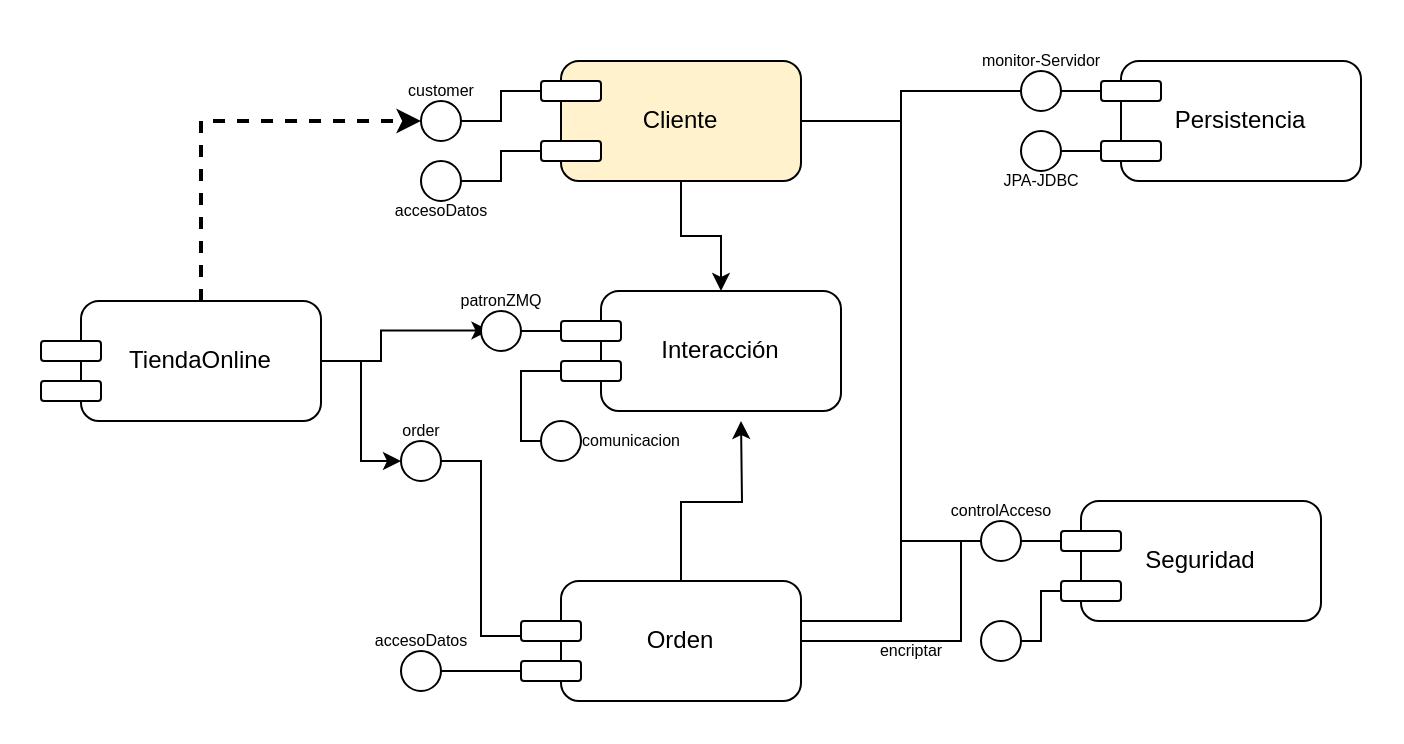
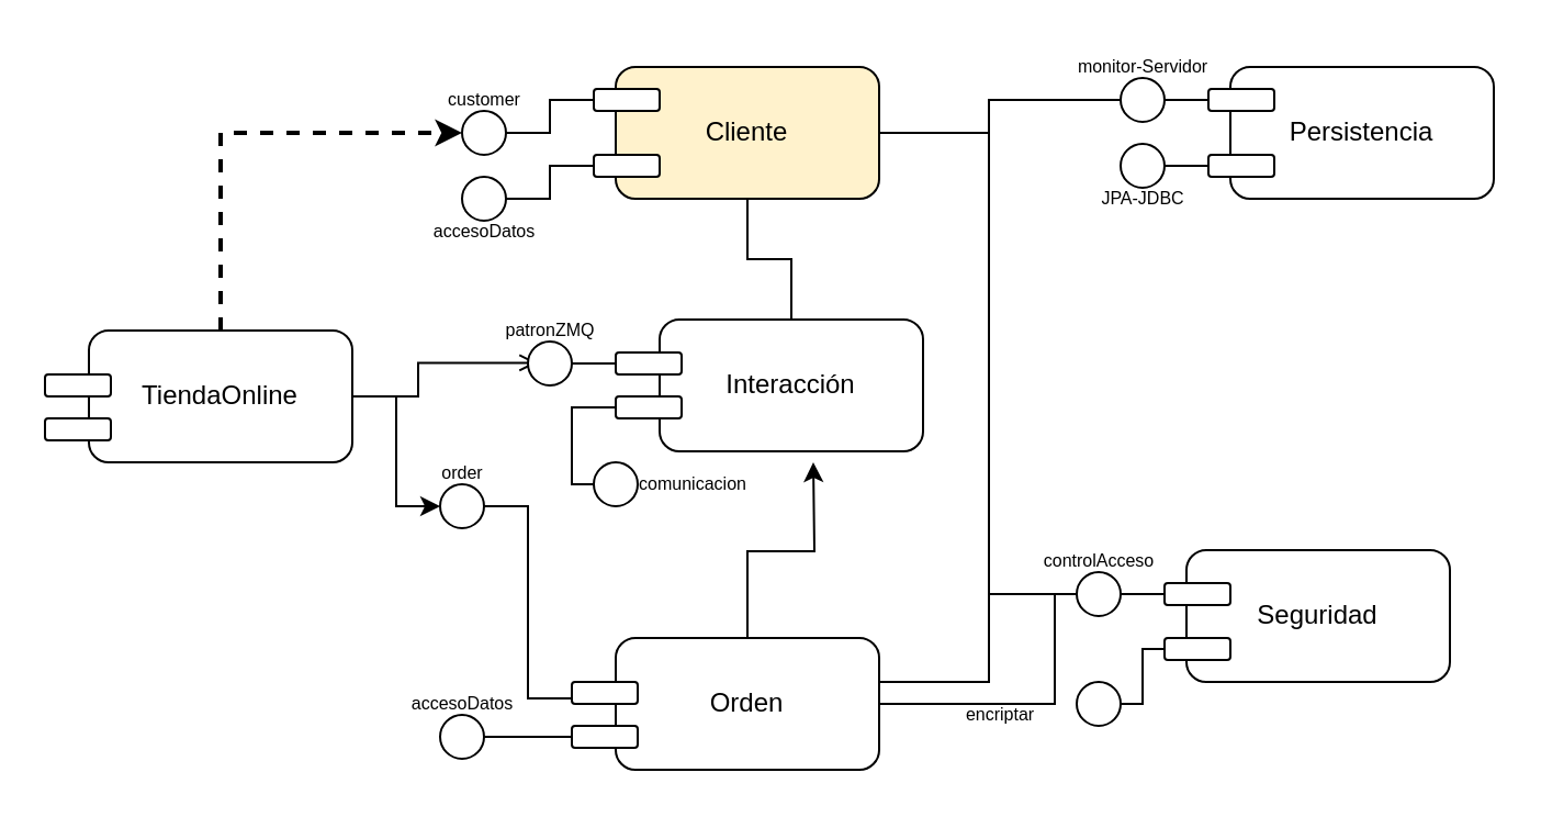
  <mxCell id="0" />
  <mxCell id="1" parent="0" />
  <mxCell id="2" style="edgeStyle=orthogonalEdgeStyle;rounded=0;orthogonalLoop=1;jettySize=auto;html=1;dashed=1;strokeWidth=2;" edge="1" parent="1" source="5"><mxGeometry relative="1" as="geometry"><mxPoint x="210" y="60" as="targetPoint" /><Array as="points"><mxPoint x="100" y="60" /></Array></mxGeometry></mxCell>
  <mxCell id="3" style="edgeStyle=orthogonalEdgeStyle;rounded=0;orthogonalLoop=1;jettySize=auto;html=1;entryX=0;entryY=0.5;entryDx=0;entryDy=0;strokeWidth=1;endArrow=classic;endFill=1;" edge="1" parent="1" source="5" target="34"><mxGeometry relative="1" as="geometry" /></mxCell>
- <mxCell id="4" style="edgeStyle=orthogonalEdgeStyle;rounded=0;orthogonalLoop=1;jettySize=auto;html=1;entryX=0.404;entryY=1.236;entryDx=0;entryDy=0;entryPerimeter=0;strokeWidth=1;fontSize=8;endArrow=classic;endFill=1;" edge="1" parent="1" source="5" target="55"><mxGeometry relative="1" as="geometry" /></mxCell>
+ <mxCell id="4" style="edgeStyle=orthogonalEdgeStyle;rounded=0;orthogonalLoop=1;jettySize=auto;html=1;entryX=0.404;entryY=1.236;entryDx=0;entryDy=0;entryPerimeter=0;strokeWidth=1;fontSize=8;endArrow=open;endFill=1;" edge="1" parent="1" source="5" target="55"><mxGeometry relative="1" as="geometry" /></mxCell>
  <mxCell id="5" value="TiendaOnline" style="rounded=1;whiteSpace=wrap;html=1;" vertex="1" parent="1"><mxGeometry x="40" y="150" width="120" height="60" as="geometry" /></mxCell>
  <mxCell id="6" style="edgeStyle=orthogonalEdgeStyle;rounded=0;orthogonalLoop=1;jettySize=auto;html=1;strokeWidth=1;fontSize=8;endArrow=none;endFill=0;entryX=0;entryY=0.5;entryDx=0;entryDy=0;" edge="1" parent="1" source="8" target="44"><mxGeometry relative="1" as="geometry"><mxPoint x="500" y="270" as="targetPoint" /><Array as="points"><mxPoint x="450" y="60" /><mxPoint x="450" y="270" /></Array></mxGeometry></mxCell>
- <mxCell id="7" style="edgeStyle=orthogonalEdgeStyle;rounded=0;orthogonalLoop=1;jettySize=auto;html=1;strokeWidth=1;fontSize=8;endArrow=classic;endFill=1;" edge="1" parent="1" source="8" target="14"><mxGeometry relative="1" as="geometry" /></mxCell>
+ <mxCell id="7" style="edgeStyle=orthogonalEdgeStyle;rounded=0;orthogonalLoop=1;jettySize=auto;html=1;strokeWidth=1;fontSize=8;endArrow=none;endFill=1;" edge="1" parent="1" source="8" target="14"><mxGeometry relative="1" as="geometry" /></mxCell>
  <mxCell id="8" value="Cliente" style="rounded=1;whiteSpace=wrap;html=1;fillColor=#fff2cc;" vertex="1" parent="1"><mxGeometry x="280" y="30" width="120" height="60" as="geometry" /></mxCell>
  <mxCell id="9" style="edgeStyle=orthogonalEdgeStyle;rounded=0;orthogonalLoop=1;jettySize=auto;html=1;strokeWidth=1;fontSize=8;endArrow=none;endFill=0;entryX=0;entryY=0.5;entryDx=0;entryDy=0;" edge="1" parent="1" source="11" target="44"><mxGeometry relative="1" as="geometry"><mxPoint x="490" y="250" as="targetPoint" /><Array as="points"><mxPoint x="480" y="320" /><mxPoint x="480" y="270" /></Array></mxGeometry></mxCell>
  <mxCell id="10" style="edgeStyle=orthogonalEdgeStyle;rounded=0;orthogonalLoop=1;jettySize=auto;html=1;strokeWidth=1;fontSize=8;endArrow=classic;endFill=1;" edge="1" parent="1" source="11"><mxGeometry relative="1" as="geometry"><mxPoint x="370" y="210" as="targetPoint" /></mxGeometry></mxCell>
  <mxCell id="11" value="Orden" style="rounded=1;whiteSpace=wrap;html=1;" vertex="1" parent="1"><mxGeometry x="280" y="290" width="120" height="60" as="geometry" /></mxCell>
  <mxCell id="12" value="Seguridad" style="rounded=1;whiteSpace=wrap;html=1;" vertex="1" parent="1"><mxGeometry x="540" y="250" width="120" height="60" as="geometry" /></mxCell>
  <mxCell id="13" value="Persistencia" style="rounded=1;whiteSpace=wrap;html=1;" vertex="1" parent="1"><mxGeometry x="560" y="30" width="120" height="60" as="geometry" /></mxCell>
  <mxCell id="14" value="Interacción" style="rounded=1;whiteSpace=wrap;html=1;" vertex="1" parent="1"><mxGeometry x="300" y="145" width="120" height="60" as="geometry" /></mxCell>
  <mxCell id="15" value="" style="rounded=1;whiteSpace=wrap;html=1;" vertex="1" parent="1"><mxGeometry x="20" y="170" width="30" height="10" as="geometry" /></mxCell>
  <mxCell id="16" value="" style="rounded=1;whiteSpace=wrap;html=1;" vertex="1" parent="1"><mxGeometry x="20" y="190" width="30" height="10" as="geometry" /></mxCell>
  <mxCell id="17" value="" style="rounded=1;whiteSpace=wrap;html=1;" vertex="1" parent="1"><mxGeometry x="270" y="40" width="30" height="10" as="geometry" /></mxCell>
  <mxCell id="18" value="" style="rounded=1;whiteSpace=wrap;html=1;" vertex="1" parent="1"><mxGeometry x="270" y="70" width="30" height="10" as="geometry" /></mxCell>
  <mxCell id="19" value="" style="rounded=1;whiteSpace=wrap;html=1;" vertex="1" parent="1"><mxGeometry x="260" y="310" width="30" height="10" as="geometry" /></mxCell>
  <mxCell id="20" value="" style="rounded=1;whiteSpace=wrap;html=1;" vertex="1" parent="1"><mxGeometry x="260" y="330" width="30" height="10" as="geometry" /></mxCell>
  <mxCell id="21" value="" style="rounded=1;whiteSpace=wrap;html=1;" vertex="1" parent="1"><mxGeometry x="530" y="265" width="30" height="10" as="geometry" /></mxCell>
  <mxCell id="22" value="" style="rounded=1;whiteSpace=wrap;html=1;" vertex="1" parent="1"><mxGeometry x="530" y="290" width="30" height="10" as="geometry" /></mxCell>
  <mxCell id="23" style="edgeStyle=orthogonalEdgeStyle;rounded=0;orthogonalLoop=1;jettySize=auto;html=1;entryX=1;entryY=0.5;entryDx=0;entryDy=0;strokeWidth=1;fontSize=8;endArrow=none;endFill=0;" edge="1" parent="1" source="24" target="42"><mxGeometry relative="1" as="geometry" /></mxCell>
  <mxCell id="24" value="" style="rounded=1;whiteSpace=wrap;html=1;" vertex="1" parent="1"><mxGeometry x="550" y="40" width="30" height="10" as="geometry" /></mxCell>
  <mxCell id="25" style="edgeStyle=orthogonalEdgeStyle;rounded=0;orthogonalLoop=1;jettySize=auto;html=1;entryX=1;entryY=0.5;entryDx=0;entryDy=0;strokeWidth=1;fontSize=8;endArrow=none;endFill=0;" edge="1" parent="1" source="26" target="39"><mxGeometry relative="1" as="geometry" /></mxCell>
  <mxCell id="26" value="" style="rounded=1;whiteSpace=wrap;html=1;" vertex="1" parent="1"><mxGeometry x="550" y="70" width="30" height="10" as="geometry" /></mxCell>
  <mxCell id="27" style="edgeStyle=orthogonalEdgeStyle;rounded=0;orthogonalLoop=1;jettySize=auto;html=1;entryX=0;entryY=0.5;entryDx=0;entryDy=0;strokeWidth=1;endArrow=none;endFill=0;" edge="1" parent="1" source="28" target="17"><mxGeometry relative="1" as="geometry" /></mxCell>
  <mxCell id="28" value="" style="ellipse;whiteSpace=wrap;html=1;aspect=fixed;" vertex="1" parent="1"><mxGeometry x="210" y="50" width="20" height="20" as="geometry" /></mxCell>
  <mxCell id="29" style="edgeStyle=orthogonalEdgeStyle;rounded=0;orthogonalLoop=1;jettySize=auto;html=1;strokeWidth=1;endArrow=none;endFill=0;entryX=0;entryY=0.5;entryDx=0;entryDy=0;exitX=1;exitY=0.5;exitDx=0;exitDy=0;" edge="1" parent="1" source="30" target="18"><mxGeometry relative="1" as="geometry"><mxPoint x="220" y="110" as="sourcePoint" /><mxPoint x="270" y="100" as="targetPoint" /></mxGeometry></mxCell>
  <mxCell id="30" value="" style="ellipse;whiteSpace=wrap;html=1;aspect=fixed;" vertex="1" parent="1"><mxGeometry x="210" y="80" width="20" height="20" as="geometry" /></mxCell>
  <mxCell id="31" value="accesoDatos" style="text;html=1;align=center;verticalAlign=middle;resizable=0;points=[];autosize=1;strokeColor=none;fillColor=none;fontSize=8;" vertex="1" parent="1"><mxGeometry x="185" y="95" width="70" height="20" as="geometry" /></mxCell>
  <mxCell id="32" value="customer" style="text;html=1;align=center;verticalAlign=middle;resizable=0;points=[];autosize=1;strokeColor=none;fillColor=none;fontSize=8;" vertex="1" parent="1"><mxGeometry x="190" y="35" width="60" height="20" as="geometry" /></mxCell>
  <mxCell id="33" style="edgeStyle=orthogonalEdgeStyle;rounded=0;orthogonalLoop=1;jettySize=auto;html=1;entryX=0;entryY=0.75;entryDx=0;entryDy=0;strokeWidth=1;fontSize=8;endArrow=none;endFill=0;" edge="1" parent="1" source="34" target="19"><mxGeometry relative="1" as="geometry" /></mxCell>
  <mxCell id="34" value="" style="ellipse;whiteSpace=wrap;html=1;aspect=fixed;" vertex="1" parent="1"><mxGeometry x="200" y="220" width="20" height="20" as="geometry" /></mxCell>
  <mxCell id="35" value="order" style="text;html=1;align=center;verticalAlign=middle;resizable=0;points=[];autosize=1;strokeColor=none;fillColor=none;fontSize=8;" vertex="1" parent="1"><mxGeometry x="190" y="205" width="40" height="20" as="geometry" /></mxCell>
  <mxCell id="36" style="edgeStyle=orthogonalEdgeStyle;rounded=0;orthogonalLoop=1;jettySize=auto;html=1;entryX=0;entryY=0.5;entryDx=0;entryDy=0;strokeWidth=1;fontSize=8;endArrow=none;endFill=0;" edge="1" parent="1" source="37" target="20"><mxGeometry relative="1" as="geometry" /></mxCell>
  <mxCell id="37" value="" style="ellipse;whiteSpace=wrap;html=1;aspect=fixed;" vertex="1" parent="1"><mxGeometry x="200" y="325" width="20" height="20" as="geometry" /></mxCell>
  <mxCell id="38" value="accesoDatos" style="text;html=1;align=center;verticalAlign=middle;resizable=0;points=[];autosize=1;strokeColor=none;fillColor=none;fontSize=8;" vertex="1" parent="1"><mxGeometry x="175" y="310" width="70" height="20" as="geometry" /></mxCell>
  <mxCell id="39" value="" style="ellipse;whiteSpace=wrap;html=1;aspect=fixed;" vertex="1" parent="1"><mxGeometry x="510" y="65" width="20" height="20" as="geometry" /></mxCell>
  <mxCell id="40" style="edgeStyle=orthogonalEdgeStyle;rounded=0;orthogonalLoop=1;jettySize=auto;html=1;strokeWidth=1;fontSize=8;endArrow=none;endFill=0;" edge="1" parent="1" source="42" target="8"><mxGeometry relative="1" as="geometry"><Array as="points"><mxPoint x="450" y="45" /><mxPoint x="450" y="60" /></Array></mxGeometry></mxCell>
  <mxCell id="41" style="edgeStyle=orthogonalEdgeStyle;rounded=0;orthogonalLoop=1;jettySize=auto;html=1;entryX=0.999;entryY=0.334;entryDx=0;entryDy=0;entryPerimeter=0;strokeWidth=1;fontSize=8;endArrow=none;endFill=0;" edge="1" parent="1" source="42" target="11"><mxGeometry relative="1" as="geometry"><Array as="points"><mxPoint x="450" y="45" /><mxPoint x="450" y="310" /></Array></mxGeometry></mxCell>
  <mxCell id="42" value="" style="ellipse;whiteSpace=wrap;html=1;aspect=fixed;" vertex="1" parent="1"><mxGeometry x="510" y="35" width="20" height="20" as="geometry" /></mxCell>
  <mxCell id="43" style="edgeStyle=orthogonalEdgeStyle;rounded=0;orthogonalLoop=1;jettySize=auto;html=1;entryX=0;entryY=0.5;entryDx=0;entryDy=0;strokeWidth=1;fontSize=8;endArrow=none;endFill=0;" edge="1" parent="1" source="44" target="21"><mxGeometry relative="1" as="geometry" /></mxCell>
  <mxCell id="44" value="" style="ellipse;whiteSpace=wrap;html=1;aspect=fixed;" vertex="1" parent="1"><mxGeometry x="490" y="260" width="20" height="20" as="geometry" /></mxCell>
  <mxCell id="45" style="edgeStyle=orthogonalEdgeStyle;rounded=0;orthogonalLoop=1;jettySize=auto;html=1;entryX=0;entryY=0.5;entryDx=0;entryDy=0;strokeWidth=1;fontSize=8;endArrow=none;endFill=0;" edge="1" parent="1" source="46" target="22"><mxGeometry relative="1" as="geometry"><Array as="points"><mxPoint x="520" y="320" /><mxPoint x="520" y="295" /></Array></mxGeometry></mxCell>
  <mxCell id="46" value="" style="ellipse;whiteSpace=wrap;html=1;aspect=fixed;" vertex="1" parent="1"><mxGeometry x="490" y="310" width="20" height="20" as="geometry" /></mxCell>
  <mxCell id="47" value="encriptar" style="text;html=1;align=center;verticalAlign=middle;resizable=0;points=[];autosize=1;strokeColor=none;fillColor=none;fontSize=8;" vertex="1" parent="1"><mxGeometry x="430" y="315" width="50" height="20" as="geometry" /></mxCell>
  <mxCell id="48" value="controlAcceso" style="text;html=1;align=center;verticalAlign=middle;resizable=0;points=[];autosize=1;strokeColor=none;fillColor=none;fontSize=8;" vertex="1" parent="1"><mxGeometry x="465" y="245" width="70" height="20" as="geometry" /></mxCell>
  <mxCell id="49" value="" style="rounded=1;whiteSpace=wrap;html=1;" vertex="1" parent="1"><mxGeometry x="280" y="160" width="30" height="10" as="geometry" /></mxCell>
  <mxCell id="50" style="edgeStyle=orthogonalEdgeStyle;rounded=0;orthogonalLoop=1;jettySize=auto;html=1;entryX=0;entryY=0.5;entryDx=0;entryDy=0;strokeWidth=1;fontSize=8;endArrow=none;endFill=0;" edge="1" parent="1" source="51" target="52"><mxGeometry relative="1" as="geometry"><Array as="points"><mxPoint x="260" y="185" /><mxPoint x="260" y="220" /></Array></mxGeometry></mxCell>
  <mxCell id="51" value="" style="rounded=1;whiteSpace=wrap;html=1;" vertex="1" parent="1"><mxGeometry x="280" y="180" width="30" height="10" as="geometry" /></mxCell>
  <mxCell id="52" value="" style="ellipse;whiteSpace=wrap;html=1;aspect=fixed;" vertex="1" parent="1"><mxGeometry x="270" y="210" width="20" height="20" as="geometry" /></mxCell>
  <mxCell id="53" style="edgeStyle=orthogonalEdgeStyle;rounded=0;orthogonalLoop=1;jettySize=auto;html=1;entryX=0;entryY=0.5;entryDx=0;entryDy=0;strokeWidth=1;fontSize=8;endArrow=none;endFill=0;" edge="1" parent="1" source="54" target="49"><mxGeometry relative="1" as="geometry" /></mxCell>
  <mxCell id="54" value="" style="ellipse;whiteSpace=wrap;html=1;aspect=fixed;" vertex="1" parent="1"><mxGeometry x="240" y="155" width="20" height="20" as="geometry" /></mxCell>
  <mxCell id="55" value="patronZMQ" style="text;html=1;align=center;verticalAlign=middle;resizable=0;points=[];autosize=1;strokeColor=none;fillColor=none;fontSize=8;" vertex="1" parent="1"><mxGeometry x="220" y="140" width="60" height="20" as="geometry" /></mxCell>
  <mxCell id="56" value="comunicacion" style="text;html=1;align=center;verticalAlign=middle;resizable=0;points=[];autosize=1;strokeColor=none;fillColor=none;fontSize=8;" vertex="1" parent="1"><mxGeometry x="280" y="210" width="70" height="20" as="geometry" /></mxCell>
  <mxCell id="57" value="monitor-Servidor" style="text;html=1;align=center;verticalAlign=middle;resizable=0;points=[];autosize=1;strokeColor=none;fillColor=none;fontSize=8;" vertex="1" parent="1"><mxGeometry x="480" width="80" height="20" as="geometry" y="20" /></mxCell>
  <mxCell id="58" value="JPA-JDBC" style="text;html=1;align=center;verticalAlign=middle;resizable=0;points=[];autosize=1;strokeColor=none;fillColor=none;fontSize=8;" vertex="1" parent="1"><mxGeometry x="490" y="80" width="60" height="20" as="geometry" /></mxCell>
